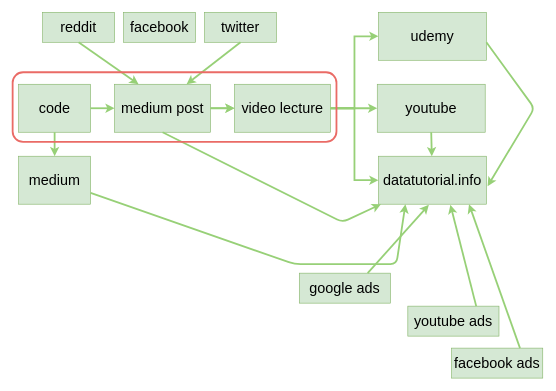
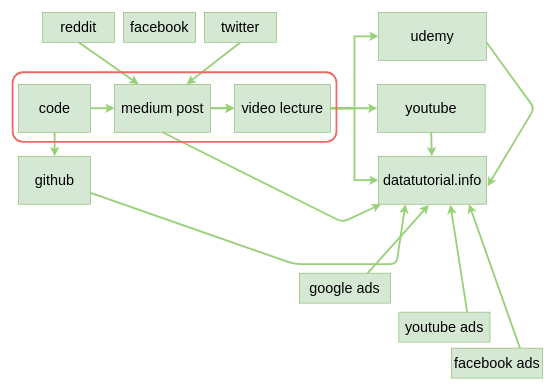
  <mxCell id="0" />
  <mxCell id="1" parent="0" />
  <mxCell id="2" value="&lt;font style=&quot;font-size: 24px&quot;&gt;code&lt;/font&gt;" style="text;html=1;strokeColor=#82b366;fillColor=#d5e8d4;align=center;verticalAlign=middle;whiteSpace=wrap;rounded=0;" parent="1" vertex="1"><mxGeometry x="30" y="140" width="120" height="80" as="geometry" /></mxCell>
  <mxCell id="3" value="" style="edgeStyle=orthogonalEdgeStyle;rounded=0;orthogonalLoop=1;jettySize=auto;html=1;strokeColor=#97D077;strokeWidth=3;fontColor=#000000;" edge="1" parent="1" source="4" target="6"><mxGeometry relative="1" as="geometry" /></mxCell>
  <mxCell id="4" value="&lt;font style=&quot;font-size: 24px&quot;&gt;medium post&lt;/font&gt;" style="text;html=1;strokeColor=#82b366;fillColor=#d5e8d4;align=center;verticalAlign=middle;whiteSpace=wrap;rounded=0;" parent="1" vertex="1"><mxGeometry x="190" y="140" width="160" height="80" as="geometry" /></mxCell>
  <mxCell id="5" value="" style="endArrow=classic;html=1;strokeColor=#97D077;strokeWidth=3;fontColor=#000000;exitX=1;exitY=0.5;exitDx=0;exitDy=0;" edge="1" parent="1" source="2" target="4"><mxGeometry width="50" height="50" relative="1" as="geometry"><mxPoint x="140" y="210" as="sourcePoint" /><mxPoint x="190" y="160" as="targetPoint" /></mxGeometry></mxCell>
  <mxCell id="6" value="&lt;span style=&quot;font-size: 24px&quot;&gt;video lecture&lt;/span&gt;" style="text;html=1;strokeColor=#82b366;fillColor=#d5e8d4;align=center;verticalAlign=middle;whiteSpace=wrap;rounded=0;" vertex="1" parent="1"><mxGeometry x="390" y="140" width="160" height="80" as="geometry" /></mxCell>
  <mxCell id="7" value="" style="endArrow=classic;html=1;strokeColor=#97D077;strokeWidth=3;fontColor=#000000;exitX=1;exitY=0.5;exitDx=0;exitDy=0;" edge="1" parent="1"><mxGeometry width="50" height="50" relative="1" as="geometry"><mxPoint x="350" y="180" as="sourcePoint" /><mxPoint x="390" y="180" as="targetPoint" /></mxGeometry></mxCell>
  <mxCell id="8" value="&lt;span style=&quot;font-size: 24px&quot;&gt;youtube&lt;/span&gt;" style="text;html=1;strokeColor=#82b366;fillColor=#d5e8d4;align=center;verticalAlign=middle;whiteSpace=wrap;rounded=0;" vertex="1" parent="1"><mxGeometry x="628" y="140" width="180" height="80" as="geometry" /></mxCell>
  <mxCell id="9" value="&lt;span style=&quot;font-size: 24px&quot;&gt;udemy&lt;/span&gt;" style="text;html=1;strokeColor=#82b366;fillColor=#d5e8d4;align=center;verticalAlign=middle;whiteSpace=wrap;rounded=0;" vertex="1" parent="1"><mxGeometry x="630" y="20" width="180" height="80" as="geometry" /></mxCell>
  <mxCell id="10" value="&lt;span style=&quot;font-size: 24px&quot;&gt;datatutorial.info&lt;/span&gt;" style="text;html=1;strokeColor=#82b366;fillColor=#d5e8d4;align=center;verticalAlign=middle;whiteSpace=wrap;rounded=0;" vertex="1" parent="1"><mxGeometry x="630" y="260" width="180" height="80" as="geometry" /></mxCell>
  <mxCell id="11" value="" style="edgeStyle=orthogonalEdgeStyle;rounded=0;orthogonalLoop=1;jettySize=auto;html=1;strokeColor=#97D077;strokeWidth=3;fontColor=#000000;entryX=0;entryY=0.5;entryDx=0;entryDy=0;" edge="1" parent="1" source="6" target="9"><mxGeometry relative="1" as="geometry"><mxPoint y="190" as="sourcePoint" x="360" /><mxPoint x="400" y="190" as="targetPoint" /></mxGeometry></mxCell>
  <mxCell id="12" value="" style="endArrow=classic;html=1;strokeColor=#97D077;strokeWidth=3;fontColor=#000000;entryX=0;entryY=0.5;entryDx=0;entryDy=0;" edge="1" parent="1" target="8"><mxGeometry width="50" height="50" relative="1" as="geometry"><mxPoint x="550" y="180" as="sourcePoint" /><mxPoint x="400" y="190" as="targetPoint" /></mxGeometry></mxCell>
  <mxCell id="13" value="" style="edgeStyle=orthogonalEdgeStyle;rounded=0;orthogonalLoop=1;jettySize=auto;html=1;strokeColor=#97D077;strokeWidth=3;fontColor=#000000;exitX=1;exitY=0.5;exitDx=0;exitDy=0;entryX=0;entryY=0.5;entryDx=0;entryDy=0;" edge="1" parent="1" source="6" target="10"><mxGeometry relative="1" as="geometry"><mxPoint x="560" y="190" as="sourcePoint" /><mxPoint x="590" y="320" as="targetPoint" /></mxGeometry></mxCell>
  <mxCell id="14" value="" style="endArrow=classic;html=1;strokeColor=#97D077;strokeWidth=3;fontColor=#000000;exitX=0.5;exitY=1;exitDx=0;exitDy=0;" edge="1" parent="1" source="4" target="10"><mxGeometry width="50" height="50" relative="1" as="geometry"><mxPoint x="103.81" y="370" as="sourcePoint" /><mxPoint x="70" y="390" as="targetPoint" /><Array as="points"><mxPoint x="570" y="370" /></Array></mxGeometry></mxCell>
- <mxCell id="15" value="&lt;font style=&quot;font-size: 24px&quot;&gt;medium&lt;/font&gt;" style="text;html=1;strokeColor=#82b366;fillColor=#d5e8d4;align=center;verticalAlign=middle;whiteSpace=wrap;rounded=0;" vertex="1" parent="1"><mxGeometry x="30" y="260" width="120" height="80" as="geometry" /></mxCell>
+ <mxCell id="15" value="&lt;font style=&quot;font-size: 24px&quot;&gt;github&lt;/font&gt;" style="text;html=1;strokeColor=#82b366;fillColor=#d5e8d4;align=center;verticalAlign=middle;whiteSpace=wrap;rounded=0;" vertex="1" parent="1"><mxGeometry x="30" y="260" width="120" height="80" as="geometry" /></mxCell>
  <mxCell id="16" value="" style="endArrow=classic;html=1;strokeColor=#97D077;strokeWidth=3;fontColor=#000000;exitX=0.5;exitY=1;exitDx=0;exitDy=0;entryX=0.5;entryY=0;entryDx=0;entryDy=0;" edge="1" parent="1" source="2" target="15"><mxGeometry width="50" height="50" relative="1" as="geometry"><mxPoint x="160" y="190" as="sourcePoint" /><mxPoint x="200" y="190" as="targetPoint" /></mxGeometry></mxCell>
  <mxCell id="17" value="" style="endArrow=classic;html=1;strokeColor=#97D077;strokeWidth=3;fontColor=#000000;entryX=0.25;entryY=1;entryDx=0;entryDy=0;" edge="1" parent="1" source="15" target="10"><mxGeometry width="50" height="50" relative="1" as="geometry"><mxPoint x="30" y="450" as="sourcePoint" /><mxPoint x="80" y="400" as="targetPoint" /><Array as="points"><mxPoint x="490" y="440" /><mxPoint x="660" y="440" /></Array></mxGeometry></mxCell>
  <mxCell id="18" value="&lt;font style=&quot;font-size: 24px&quot;&gt;reddit&lt;/font&gt;" style="text;html=1;strokeColor=#82b366;fillColor=#d5e8d4;align=center;verticalAlign=middle;whiteSpace=wrap;rounded=0;" vertex="1" parent="1"><mxGeometry x="70" y="20" width="120" height="50" as="geometry" /></mxCell>
  <mxCell id="19" value="&lt;font style=&quot;font-size: 24px&quot;&gt;facebook&lt;/font&gt;" style="text;html=1;strokeColor=#82b366;fillColor=#d5e8d4;align=center;verticalAlign=middle;whiteSpace=wrap;rounded=0;" vertex="1" parent="1"><mxGeometry x="205" y="20" width="120" height="50" as="geometry" /></mxCell>
  <mxCell id="20" value="&lt;font style=&quot;font-size: 24px&quot;&gt;twitter&lt;/font&gt;" style="text;html=1;strokeColor=#82b366;fillColor=#d5e8d4;align=center;verticalAlign=middle;whiteSpace=wrap;rounded=0;" vertex="1" parent="1"><mxGeometry x="340" y="20" width="120" height="50" as="geometry" /></mxCell>
  <mxCell id="21" value="" style="endArrow=classic;html=1;strokeColor=#97D077;strokeWidth=3;fontColor=#000000;exitX=0.5;exitY=1;exitDx=0;exitDy=0;entryX=0.25;entryY=0;entryDx=0;entryDy=0;" edge="1" parent="1" source="18" target="4"><mxGeometry width="50" height="50" relative="1" as="geometry"><mxPoint x="100" y="230" as="sourcePoint" /><mxPoint x="100" y="270" as="targetPoint" /></mxGeometry></mxCell>
  <mxCell id="22" value="" style="endArrow=classic;html=1;strokeColor=#97D077;strokeWidth=3;fontColor=#000000;entryX=0.75;entryY=0;entryDx=0;entryDy=0;exitX=0.5;exitY=1;exitDx=0;exitDy=0;" edge="1" parent="1" source="20" target="4"><mxGeometry width="50" height="50" relative="1" as="geometry"><mxPoint x="280" y="60" as="sourcePoint" /><mxPoint x="280" y="150" as="targetPoint" /></mxGeometry></mxCell>
  <mxCell id="23" value="" style="endArrow=classic;html=1;strokeColor=#97D077;strokeWidth=3;fontColor=#000000;exitX=1;exitY=0.625;exitDx=0;exitDy=0;exitPerimeter=0;" edge="1" parent="1" source="9"><mxGeometry width="50" height="50" relative="1" as="geometry"><mxPoint x="814" y="60" as="sourcePoint" /><mxPoint x="812" y="310" as="targetPoint" /><Array as="points"><mxPoint x="890" y="180" /></Array></mxGeometry></mxCell>
  <mxCell id="24" value="" style="endArrow=classic;html=1;strokeColor=#97D077;strokeWidth=3;fontColor=#000000;exitX=0.5;exitY=1;exitDx=0;exitDy=0;" edge="1" parent="1" source="8" target="10"><mxGeometry width="50" height="50" relative="1" as="geometry"><mxPoint x="30" y="520" as="sourcePoint" /><mxPoint x="80" y="470" as="targetPoint" /></mxGeometry></mxCell>
  <mxCell id="25" value="&lt;span style=&quot;font-size: 24px&quot;&gt;google ads&lt;/span&gt;" style="text;html=1;strokeColor=#82b366;fillColor=#d5e8d4;align=center;verticalAlign=middle;whiteSpace=wrap;rounded=0;" vertex="1" parent="1"><mxGeometry x="498" y="455" width="152" height="50" as="geometry" /></mxCell>
- <mxCell id="26" value="&lt;span style=&quot;font-size: 24px&quot;&gt;youtube ads&lt;/span&gt;" style="text;html=1;strokeColor=#82b366;fillColor=#d5e8d4;align=center;verticalAlign=middle;whiteSpace=wrap;rounded=0;" vertex="1" parent="1"><mxGeometry x="679" y="510" width="152" height="50" as="geometry" /></mxCell>
+ <mxCell id="26" value="&lt;span style=&quot;font-size: 24px&quot;&gt;youtube ads&lt;/span&gt;" style="text;html=1;strokeColor=#82b366;fillColor=#d5e8d4;align=center;verticalAlign=middle;whiteSpace=wrap;rounded=0;" vertex="1" parent="1"><mxGeometry x="664" y="520" width="152" height="50" as="geometry" /></mxCell>
  <mxCell id="27" value="&lt;span style=&quot;font-size: 24px&quot;&gt;facebook ads&lt;/span&gt;" style="text;html=1;strokeColor=#82b366;fillColor=#d5e8d4;align=center;verticalAlign=middle;whiteSpace=wrap;rounded=0;" vertex="1" parent="1"><mxGeometry x="752" y="580" width="152" height="50" as="geometry" /></mxCell>
  <mxCell id="28" value="" style="endArrow=classic;html=1;strokeColor=#97D077;strokeWidth=3;fontColor=#000000;entryX=0.467;entryY=1.013;entryDx=0;entryDy=0;entryPerimeter=0;exitX=0.75;exitY=0;exitDx=0;exitDy=0;" edge="1" parent="1" source="25" target="10"><mxGeometry width="50" height="50" relative="1" as="geometry"><mxPoint x="700" y="500" as="sourcePoint" /><mxPoint x="750" y="450" as="targetPoint" /></mxGeometry></mxCell>
  <mxCell id="29" value="" style="endArrow=classic;html=1;strokeColor=#97D077;strokeWidth=3;fontColor=#000000;exitX=0.75;exitY=0;exitDx=0;exitDy=0;" edge="1" parent="1" source="26"><mxGeometry width="50" height="50" relative="1" as="geometry"><mxPoint x="785" y="560" as="sourcePoint" /><mxPoint x="750" y="341" as="targetPoint" /></mxGeometry></mxCell>
  <mxCell id="30" value="" style="endArrow=classic;html=1;strokeColor=#97D077;strokeWidth=3;fontColor=#000000;entryX=0.839;entryY=1;entryDx=0;entryDy=0;entryPerimeter=0;exitX=0.75;exitY=0;exitDx=0;exitDy=0;" edge="1" parent="1" source="27" target="10"><mxGeometry width="50" height="50" relative="1" as="geometry"><mxPoint x="840" y="570" as="sourcePoint" /><mxPoint x="784" y="351" as="targetPoint" /></mxGeometry></mxCell>
  <mxCell id="31" value="" style="rounded=1;whiteSpace=wrap;html=1;strokeWidth=3;fillColor=none;strokeColor=#EA6B66;" vertex="1" parent="1"><mxGeometry x="20" y="120" width="540" height="116" as="geometry" /></mxCell>
